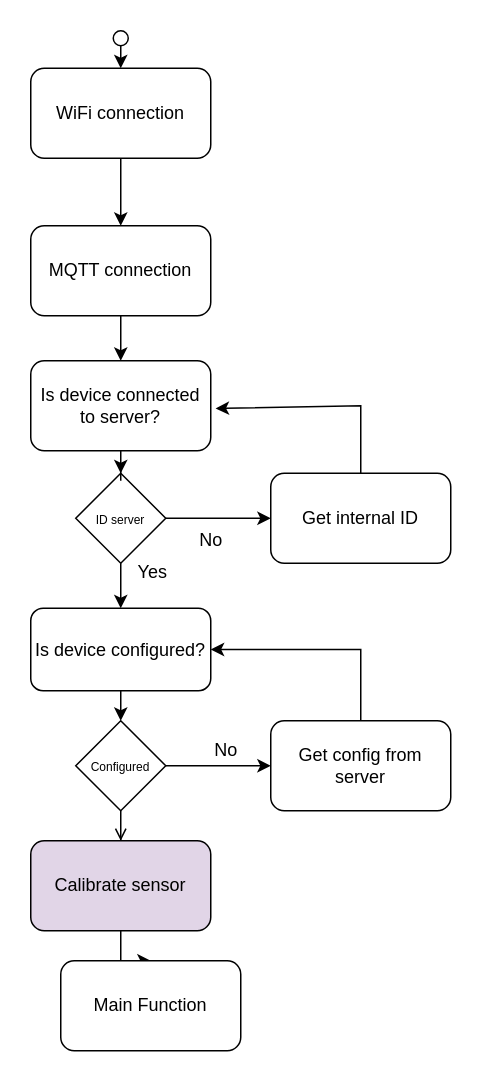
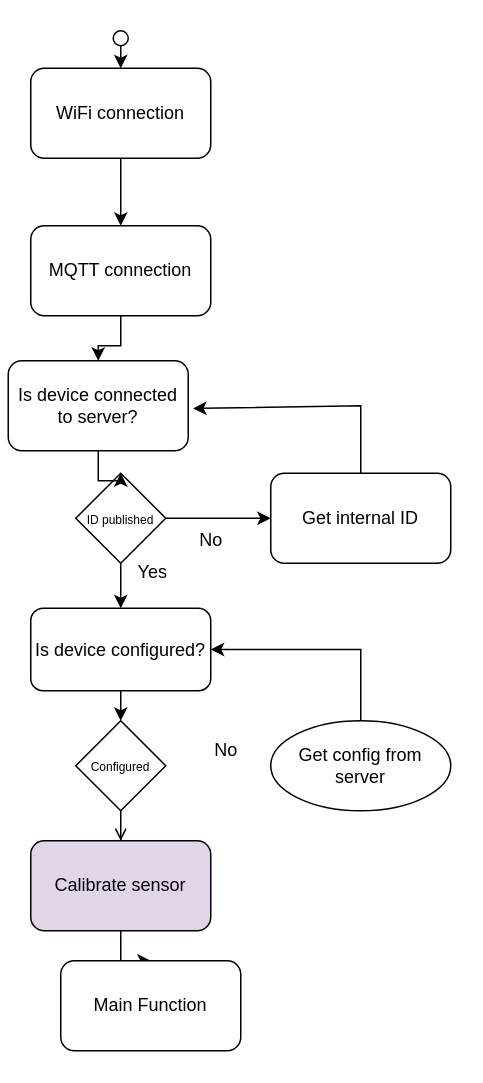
  <mxCell id="0" />
  <mxCell id="1" parent="0" />
  <mxCell id="2" value="WiFi connection" style="rounded=1;whiteSpace=wrap;html=1;" vertex="1" parent="1"><mxGeometry x="20" y="45" width="120" height="60" as="geometry" /></mxCell>
  <mxCell id="3" value="" style="ellipse;whiteSpace=wrap;html=1;aspect=fixed;" vertex="1" parent="1"><mxGeometry x="75" y="20" width="10" height="10" as="geometry" /></mxCell>
  <mxCell id="4" value="" style="endArrow=classic;html=1;rounded=0;entryX=0.5;entryY=0;entryDx=0;entryDy=0;exitX=0.5;exitY=1;exitDx=0;exitDy=0;" edge="1" parent="1" source="3" target="2"><mxGeometry width="50" height="50" relative="1" as="geometry"><mxPoint x="-280" y="170" as="sourcePoint" /><mxPoint x="-230" y="120" as="targetPoint" /></mxGeometry></mxCell>
  <mxCell id="5" style="edgeStyle=orthogonalEdgeStyle;rounded=0;orthogonalLoop=1;jettySize=auto;html=1;entryX=0.5;entryY=0;entryDx=0;entryDy=0;fontSize=8;" edge="1" parent="1" source="6" target="15"><mxGeometry relative="1" as="geometry" /></mxCell>
  <mxCell id="6" value="MQTT connection" style="rounded=1;whiteSpace=wrap;html=1;" vertex="1" parent="1"><mxGeometry x="20" y="150" width="120" height="60" as="geometry" /></mxCell>
  <mxCell id="7" value="" style="endArrow=classic;html=1;rounded=0;exitX=0.5;exitY=1;exitDx=0;exitDy=0;entryX=0.5;entryY=0;entryDx=0;entryDy=0;" edge="1" parent="1" source="2" target="6"><mxGeometry width="50" height="50" relative="1" as="geometry"><mxPoint x="-40" y="200" as="sourcePoint" /><mxPoint x="10" y="150" as="targetPoint" /></mxGeometry></mxCell>
  <mxCell id="8" style="edgeStyle=orthogonalEdgeStyle;rounded=0;orthogonalLoop=1;jettySize=auto;html=1;entryX=0;entryY=0.5;entryDx=0;entryDy=0;" edge="1" parent="1" source="11" target="12"><mxGeometry relative="1" as="geometry" /></mxCell>
  <mxCell id="9" style="edgeStyle=orthogonalEdgeStyle;rounded=0;orthogonalLoop=1;jettySize=auto;html=1;entryX=0.5;entryY=0;entryDx=0;entryDy=0;fontSize=12;" edge="1" parent="1" source="11" target="18"><mxGeometry relative="1" as="geometry" /></mxCell>
  <mxCell id="10" value="&lt;div&gt;Yes&lt;/div&gt;" style="edgeLabel;html=1;align=center;verticalAlign=middle;resizable=0;points=[];fontSize=12;" vertex="1" connectable="0" parent="9"><mxGeometry x="0.255" y="1" relative="1" as="geometry"><mxPoint x="19" y="-6" as="offset" /></mxGeometry></mxCell>
- <mxCell id="11" value="&lt;font style=&quot;font-size: 8px;&quot;&gt;ID server&lt;/font&gt;" style="rhombus;whiteSpace=wrap;html=1;" vertex="1" parent="1"><mxGeometry x="50" y="315" width="60" height="60" as="geometry" /></mxCell>
+ <mxCell id="11" value="&lt;font style=&quot;font-size: 8px;&quot;&gt;ID published&lt;/font&gt;" style="rhombus;whiteSpace=wrap;html=1;" vertex="1" parent="1"><mxGeometry x="50" y="315" width="60" height="60" as="geometry" /></mxCell>
  <mxCell id="12" value="Get internal ID" style="rounded=1;whiteSpace=wrap;html=1;" vertex="1" parent="1"><mxGeometry x="180" y="315" width="120" height="60" as="geometry" /></mxCell>
  <mxCell id="13" value="" style="endArrow=classic;html=1;rounded=0;fontSize=8;exitX=0.5;exitY=0;exitDx=0;exitDy=0;entryX=1.027;entryY=0.53;entryDx=0;entryDy=0;entryPerimeter=0;" edge="1" parent="1" source="12" target="15"><mxGeometry width="50" height="50" relative="1" as="geometry"><mxPoint x="220" y="305" as="sourcePoint" /><mxPoint x="270" y="255" as="targetPoint" /><Array as="points"><mxPoint x="240" y="270" /></Array></mxGeometry></mxCell>
  <mxCell id="14" style="edgeStyle=orthogonalEdgeStyle;rounded=0;orthogonalLoop=1;jettySize=auto;html=1;entryX=0.5;entryY=0;entryDx=0;entryDy=0;fontSize=12;" edge="1" parent="1" source="15" target="11"><mxGeometry relative="1" as="geometry" /></mxCell>
- <mxCell id="15" value="&lt;font style=&quot;font-size: 12px;&quot;&gt;Is device connected to server?&lt;br&gt;&lt;/font&gt;" style="rounded=1;whiteSpace=wrap;html=1;fontSize=8;" vertex="1" parent="1"><mxGeometry x="20" y="240" width="120" height="60" as="geometry" /></mxCell>
+ <mxCell id="15" value="&lt;font style=&quot;font-size: 12px;&quot;&gt;Is device connected to server?&lt;br&gt;&lt;/font&gt;" style="rounded=1;whiteSpace=wrap;html=1;fontSize=8;" vertex="1" parent="1"><mxGeometry x="5" y="240" width="120" height="60" as="geometry" /></mxCell>
  <mxCell id="16" value="No" style="text;html=1;align=center;verticalAlign=middle;resizable=0;points=[];autosize=1;strokeColor=none;fillColor=none;fontSize=12;" vertex="1" parent="1"><mxGeometry x="120" y="345" width="40" height="30" as="geometry" /></mxCell>
  <mxCell id="17" style="edgeStyle=orthogonalEdgeStyle;rounded=0;orthogonalLoop=1;jettySize=auto;html=1;entryX=0.5;entryY=0;entryDx=0;entryDy=0;fontSize=12;" edge="1" parent="1" source="18"><mxGeometry relative="1" as="geometry"><mxPoint x="80" y="480" as="targetPoint" /></mxGeometry></mxCell>
  <mxCell id="18" value="Is device configured?" style="rounded=1;whiteSpace=wrap;html=1;fontSize=12;" vertex="1" parent="1"><mxGeometry x="20" y="405" width="120" height="55" as="geometry" /></mxCell>
- <mxCell id="19" style="edgeStyle=orthogonalEdgeStyle;rounded=0;orthogonalLoop=1;jettySize=auto;html=1;entryX=0;entryY=0.5;entryDx=0;entryDy=0;fontSize=12;" edge="1" parent="1" source="21" target="23"><mxGeometry relative="1" as="geometry" /></mxCell>
  <mxCell id="20" style="edgeStyle=orthogonalEdgeStyle;rounded=0;orthogonalLoop=1;jettySize=auto;html=1;entryX=0.5;entryY=0;entryDx=0;entryDy=0;fontSize=12;endArrow=open;" edge="1" parent="1" source="21" target="26"><mxGeometry relative="1" as="geometry" /></mxCell>
  <mxCell id="21" value="&lt;font style=&quot;font-size: 8px;&quot;&gt;Configured&lt;/font&gt;" style="rhombus;whiteSpace=wrap;html=1;" vertex="1" parent="1"><mxGeometry x="50" y="480" width="60" height="60" as="geometry" /></mxCell>
  <mxCell id="22" style="edgeStyle=orthogonalEdgeStyle;rounded=0;orthogonalLoop=1;jettySize=auto;html=1;entryX=1;entryY=0.5;entryDx=0;entryDy=0;fontSize=12;" edge="1" parent="1" source="23" target="18"><mxGeometry relative="1" as="geometry"><Array as="points"><mxPoint x="240" y="433" /></Array></mxGeometry></mxCell>
- <mxCell id="23" value="&lt;font style=&quot;font-size: 12px;&quot;&gt;Get config from server&lt;/font&gt;" style="rounded=1;whiteSpace=wrap;html=1;fontSize=8;" vertex="1" parent="1"><mxGeometry x="180" y="480" width="120" height="60" as="geometry" /></mxCell>
+ <mxCell id="23" value="&lt;font style=&quot;font-size: 12px;&quot;&gt;Get config from server&lt;/font&gt;" style="ellipse;whiteSpace=wrap;html=1;fontSize=8;" vertex="1" parent="1"><mxGeometry x="180" y="480" width="120" height="60" as="geometry" /></mxCell>
  <mxCell id="24" value="&lt;div&gt;No&lt;/div&gt;" style="text;html=1;align=center;verticalAlign=middle;resizable=0;points=[];autosize=1;strokeColor=none;fillColor=none;fontSize=12;" vertex="1" parent="1"><mxGeometry x="130" y="485" width="40" height="30" as="geometry" /></mxCell>
  <mxCell id="25" style="edgeStyle=orthogonalEdgeStyle;rounded=0;orthogonalLoop=1;jettySize=auto;html=1;fontSize=12;" edge="1" parent="1" source="26" target="27"><mxGeometry relative="1" as="geometry" /></mxCell>
  <mxCell id="26" value="Calibrate sensor" style="rounded=1;whiteSpace=wrap;html=1;fontSize=12;fillColor=#e1d5e7;" vertex="1" parent="1"><mxGeometry x="20" y="560" width="120" height="60" as="geometry" /></mxCell>
  <mxCell id="27" value="Main Function" style="rounded=1;whiteSpace=wrap;html=1;fontSize=12;" vertex="1" parent="1"><mxGeometry x="40" y="640" width="120" height="60" as="geometry" /></mxCell>
